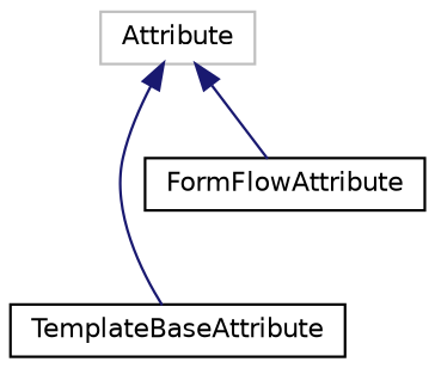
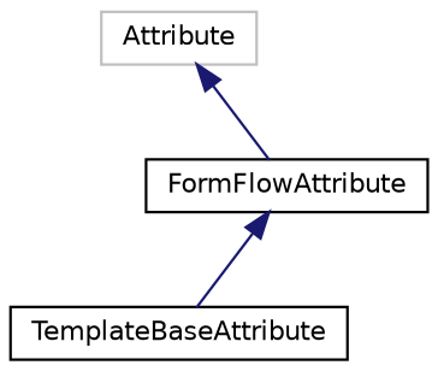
  digraph {
    node [color=black fillcolor=white fontname=Helvetica fontsize=10 shape=record style=filled]
    edge [color=midnightblue dir=back fontname=Helvetica fontsize=10 labelfontname=Helvetica labelfontsize=10 style=solid]
    n1 [height=0.2 label=TemplateBaseAttribute width=0.4]
    n2 [height=0.2 label=FormFlowAttribute width=0.4]
    n3 [color=grey75 height=0.2 label=Attribute width=0.4]
-   n3 -> n1
+   n2 -> n1
    n3 -> n2
  }
